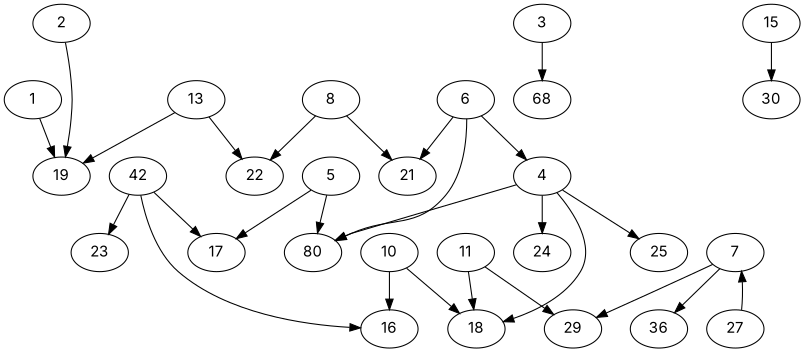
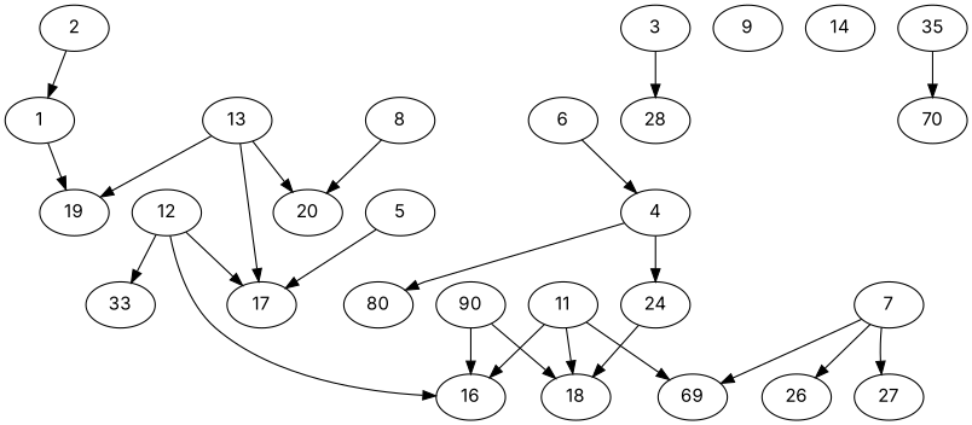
  digraph {
    fontname=Inter
    node [alpha=0.14 fontname=Inter]
    edge [fontname=Inter]
    1 [alpha=0.18]
    19 [alpha=0.04]
    2 [alpha=0.10]
    3 [alpha=0.03]
-   28 [alpha=0.13 label=68]
+   28 [alpha=0.13]
    4
    18
    n8 [alpha=0.15 label=80]
    24 [alpha=0.03]
-   25
    5 [alpha=0.04]
    17 [alpha=0.07]
    6 [alpha=0.05]
-   21 [alpha=0.02]
    27 [alpha=0.12]
    7 [alpha=0.05]
-   26 [alpha=0.13 label=36]
-   29 [alpha=0.03]
+   26 [alpha=0.13]
+   29 [alpha=0.03 label=69]
    8 [alpha=0.09]
-   22 [alpha=0.18]
-   10 [alpha=0.12]
+   22 [alpha=0.18 label=20]
+   9 [alpha=0.07]
+   10 [alpha=0.12 label=90]
    16 [alpha=0.19]
    11 [alpha=0.11]
-   12 [alpha=0.01 label=42]
-   23
+   12 [alpha=0.01]
+   23 [label=33]
    13 [alpha=0.05]
-   30 [alpha=0.07]
-   15
+   14 [alpha=0.10]
+   30 [alpha=0.07 label=70]
+   15 [label=35]
    1 -> 19
-   2 -> 19
+   2 -> 1
    3 -> 28
-   4 -> 18
+   24 -> 18
    4 -> n8
    4 -> 24
-   4 -> 25
-   5 -> n8
    5 -> 17
    6 -> 4
-   6 -> n8
-   6 -> 21
-   27 -> 7
+   7 -> 27
    7 -> 26
    7 -> 29
-   8 -> 21
    8 -> 22
    10 -> 18
    10 -> 16
    11 -> 18
    11 -> 29
+   11 -> 16
    12 -> 17
    12 -> 16
    12 -> 23
    13 -> 19
+   13 -> 17
    13 -> 22
    15 -> 30
  }
